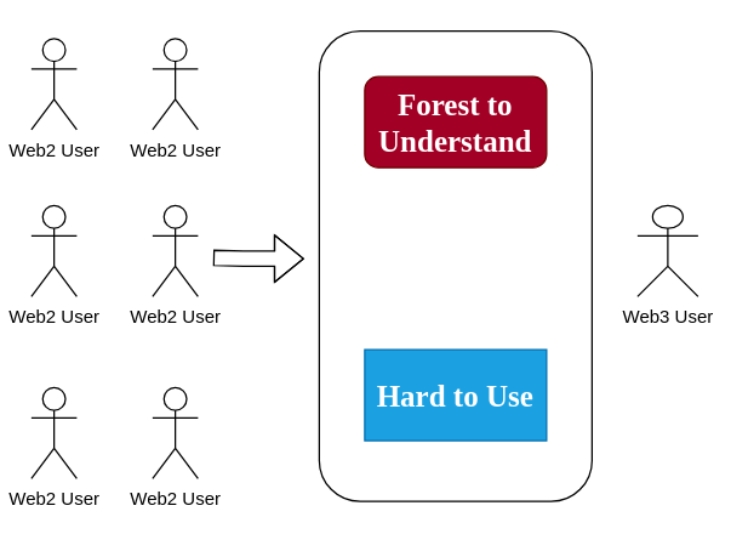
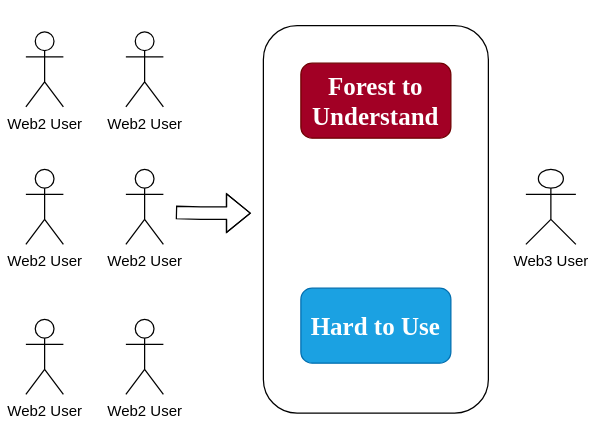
  <mxCell id="0" />
  <mxCell id="1" parent="0" />
  <mxCell id="2" value="" style="rounded=1;whiteSpace=wrap;html=1;" vertex="1" parent="1"><mxGeometry x="210" y="20" width="180" height="310" as="geometry" /></mxCell>
  <mxCell id="3" value="&lt;font face=&quot;Georgia&quot; style=&quot;font-size: 20px;&quot;&gt;&lt;b&gt;Forest to Understand&lt;/b&gt;&lt;/font&gt;" style="rounded=1;whiteSpace=wrap;html=1;fillColor=#a20025;fontColor=#ffffff;strokeColor=#6F0000;" vertex="1" parent="1"><mxGeometry x="240" y="50" width="120" height="60" as="geometry" /></mxCell>
- <mxCell id="4" value="&lt;font face=&quot;Georgia&quot; style=&quot;font-size: 20px;&quot;&gt;&lt;b&gt;Hard to Use&lt;/b&gt;&lt;/font&gt;" style="whiteSpace=wrap;html=1;fillColor=#1ba1e2;fontColor=#ffffff;strokeColor=#006EAF;rounded=0;" vertex="1" parent="1"><mxGeometry x="240" y="230" width="120" height="60" as="geometry" /></mxCell>
+ <mxCell id="4" value="&lt;font face=&quot;Georgia&quot; style=&quot;font-size: 20px;&quot;&gt;&lt;b&gt;Hard to Use&lt;/b&gt;&lt;/font&gt;" style="rounded=1;whiteSpace=wrap;html=1;fillColor=#1ba1e2;fontColor=#ffffff;strokeColor=#006EAF;" vertex="1" parent="1"><mxGeometry x="240" y="230" width="120" height="60" as="geometry" /></mxCell>
  <mxCell id="5" value="Web2 User" style="shape=umlActor;verticalLabelPosition=bottom;verticalAlign=top;html=1;outlineConnect=0;" vertex="1" parent="1"><mxGeometry x="20" y="255" width="30" height="60" as="geometry" /></mxCell>
  <mxCell id="6" value="Web2 User" style="shape=umlActor;verticalLabelPosition=bottom;verticalAlign=top;html=1;outlineConnect=0;" vertex="1" parent="1"><mxGeometry x="20" y="25" width="30" height="60" as="geometry" /></mxCell>
  <mxCell id="7" value="Web2 User" style="shape=umlActor;verticalLabelPosition=bottom;verticalAlign=top;html=1;outlineConnect=0;" vertex="1" parent="1"><mxGeometry x="20" y="135" width="30" height="60" as="geometry" /></mxCell>
  <mxCell id="8" value="Web2 User" style="shape=umlActor;verticalLabelPosition=bottom;verticalAlign=top;html=1;outlineConnect=0;" vertex="1" parent="1"><mxGeometry x="100" y="255" width="30" height="60" as="geometry" /></mxCell>
  <mxCell id="9" value="Web2 User" style="shape=umlActor;verticalLabelPosition=bottom;verticalAlign=top;html=1;outlineConnect=0;" vertex="1" parent="1"><mxGeometry x="100" y="25" width="30" height="60" as="geometry" /></mxCell>
  <mxCell id="10" value="Web2 User" style="shape=umlActor;verticalLabelPosition=bottom;verticalAlign=top;html=1;outlineConnect=0;" vertex="1" parent="1"><mxGeometry x="100" y="135" width="30" height="60" as="geometry" /></mxCell>
  <mxCell id="11" value="Web3 User" style="shape=umlActor;verticalLabelPosition=bottom;verticalAlign=top;html=1;outlineConnect=0;" vertex="1" parent="1"><mxGeometry x="420" y="135" width="40" height="60" as="geometry" /></mxCell>
  <mxCell id="12" value="" style="shape=flexArrow;endArrow=classic;html=1;rounded=0;" edge="1" parent="1"><mxGeometry width="50" height="50" relative="1" as="geometry"><mxPoint x="140" y="169.5" as="sourcePoint" /><mxPoint x="200" y="170" as="targetPoint" /><Array as="points"><mxPoint x="160" y="170" /></Array></mxGeometry></mxCell>
